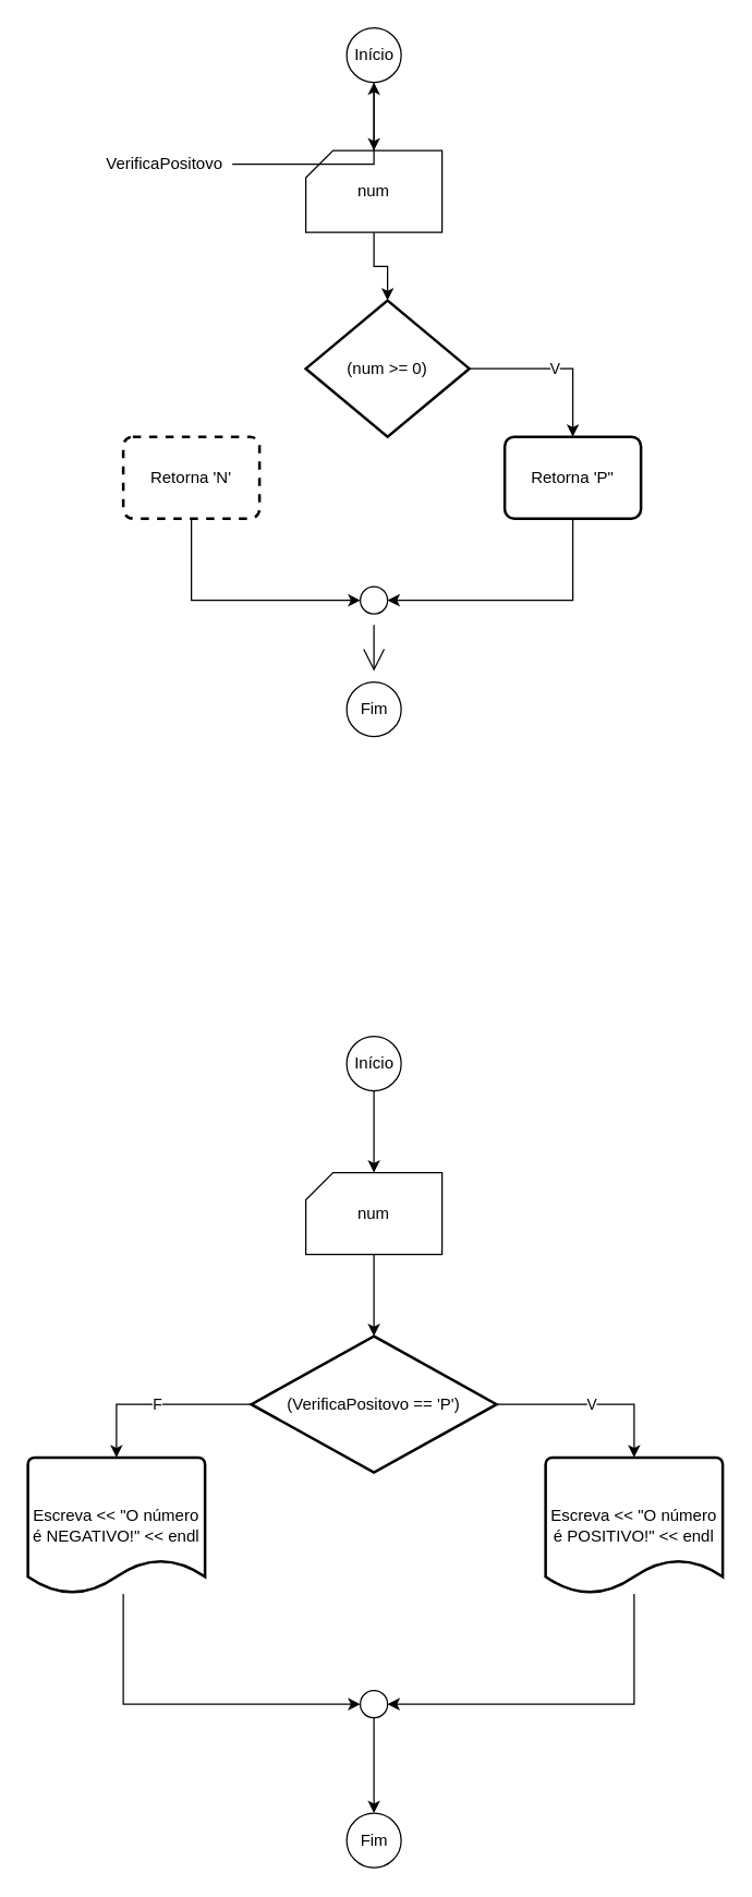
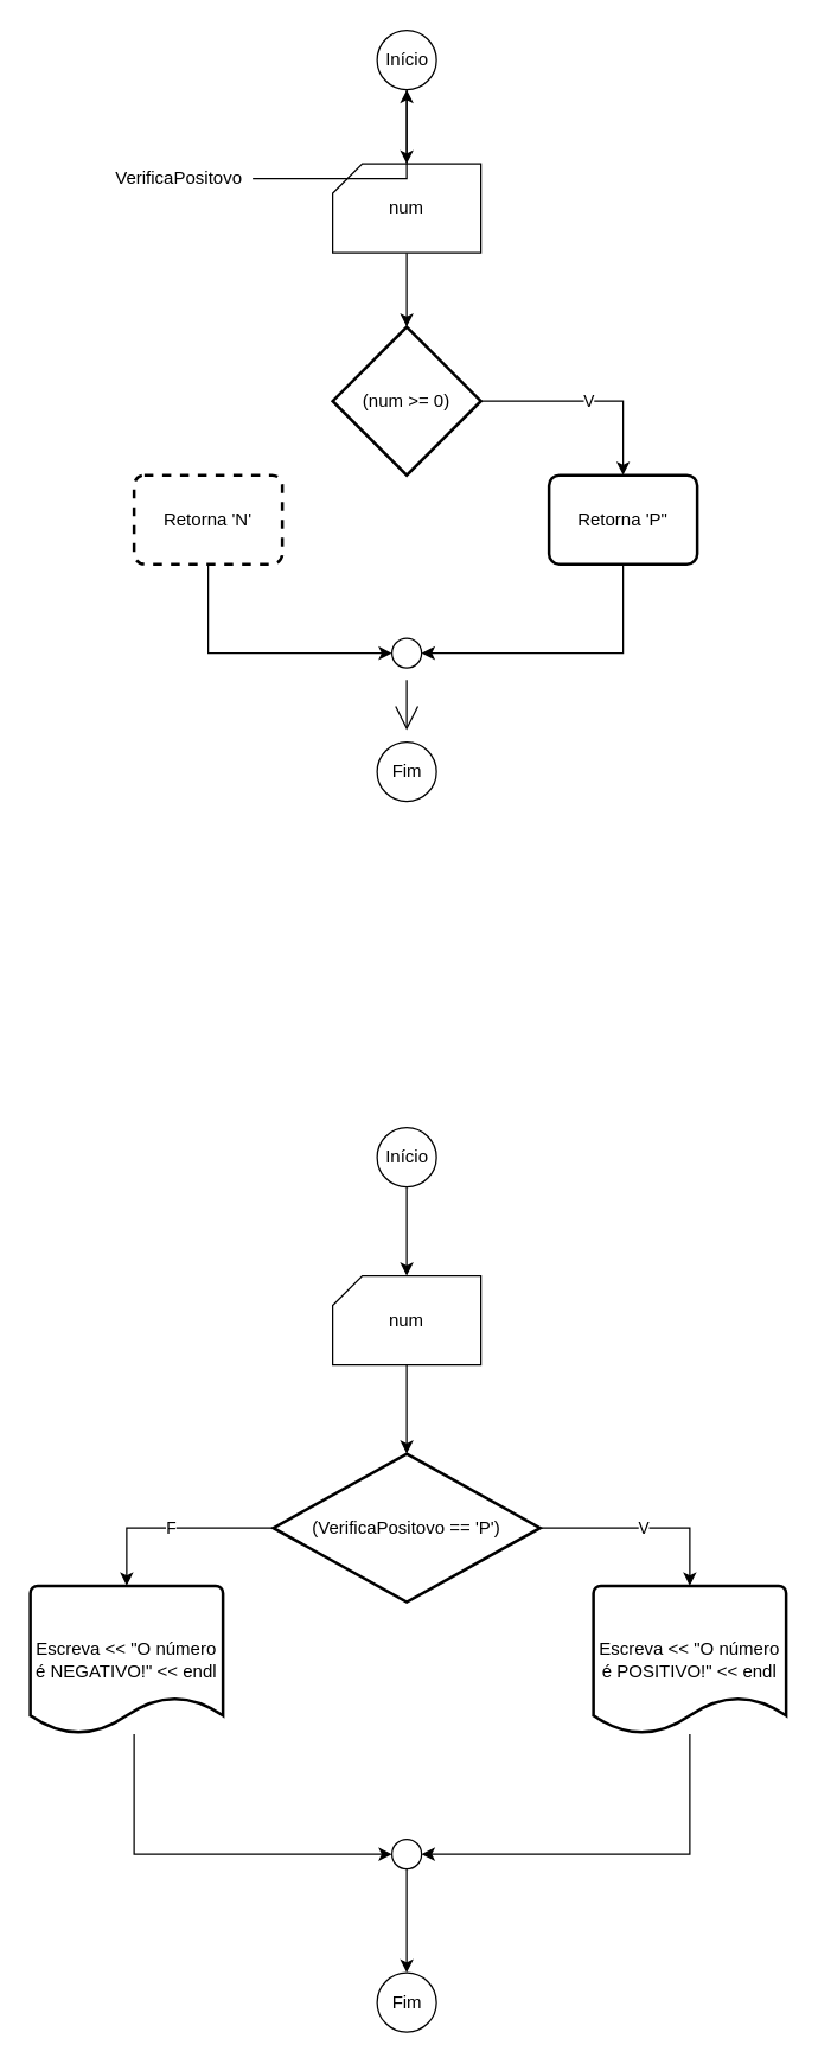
  <mxCell id="0" />
  <mxCell id="1" parent="0" />
  <mxCell id="2" value="" style="edgeStyle=orthogonalEdgeStyle;rounded=0;orthogonalLoop=1;jettySize=auto;html=1;" parent="1" source="3" target="5" edge="1"><mxGeometry relative="1" as="geometry" /></mxCell>
  <mxCell id="3" value="Início" style="verticalLabelPosition=middle;verticalAlign=middle;html=1;shape=mxgraph.flowchart.on-page_reference;labelPosition=center;align=center;" parent="1" vertex="1"><mxGeometry x="254" y="20" width="40" height="40" as="geometry" /></mxCell>
  <mxCell id="4" value="" style="edgeStyle=orthogonalEdgeStyle;rounded=0;orthogonalLoop=1;jettySize=auto;html=1;" parent="1" source="5" target="9" edge="1"><mxGeometry relative="1" as="geometry" /></mxCell>
  <mxCell id="5" value="num" style="verticalLabelPosition=middle;verticalAlign=middle;html=1;shape=card;whiteSpace=wrap;size=20;arcSize=12;labelPosition=center;align=center;" parent="1" vertex="1"><mxGeometry x="224" y="110" width="100" height="60" as="geometry" /></mxCell>
  <mxCell id="6" value="" style="edgeStyle=orthogonalEdgeStyle;rounded=0;orthogonalLoop=1;jettySize=auto;html=1;" parent="1" source="7" target="3" edge="1"><mxGeometry relative="1" as="geometry" /></mxCell>
  <mxCell id="7" value="VerificaPositovo" style="text;html=1;align=center;verticalAlign=middle;resizable=0;points=[];autosize=1;strokeColor=none;fillColor=none;" parent="1" vertex="1"><mxGeometry x="70" y="110" width="100" height="20" as="geometry" /></mxCell>
  <mxCell id="8" value="V" style="edgeStyle=orthogonalEdgeStyle;rounded=0;orthogonalLoop=1;jettySize=auto;html=1;entryX=0.5;entryY=0;entryDx=0;entryDy=0;" parent="1" source="9" target="11" edge="1"><mxGeometry relative="1" as="geometry" /></mxCell>
- <mxCell id="9" value="(num &amp;gt;= 0)" style="strokeWidth=2;html=1;shape=mxgraph.flowchart.decision;whiteSpace=wrap;" parent="1" vertex="1"><mxGeometry x="224" y="220" width="120" height="100" as="geometry" /></mxCell>
+ <mxCell id="9" value="(num &amp;gt;= 0)" style="strokeWidth=2;html=1;shape=mxgraph.flowchart.decision;whiteSpace=wrap;" parent="1" vertex="1"><mxGeometry x="224" y="220" width="100" height="100" as="geometry" /></mxCell>
  <mxCell id="10" style="edgeStyle=orthogonalEdgeStyle;rounded=0;orthogonalLoop=1;jettySize=auto;html=1;entryX=1;entryY=0.5;entryDx=0;entryDy=0;entryPerimeter=0;" parent="1" source="11" target="15" edge="1"><mxGeometry relative="1" as="geometry"><Array as="points"><mxPoint x="420" y="440" /></Array></mxGeometry></mxCell>
  <mxCell id="11" value="Retorna 'P&quot;" style="rounded=1;whiteSpace=wrap;html=1;absoluteArcSize=1;arcSize=14;strokeWidth=2;" parent="1" vertex="1"><mxGeometry x="370" y="320" width="100" height="60" as="geometry" /></mxCell>
  <mxCell id="12" style="edgeStyle=orthogonalEdgeStyle;rounded=0;orthogonalLoop=1;jettySize=auto;html=1;entryX=0;entryY=0.5;entryDx=0;entryDy=0;entryPerimeter=0;" parent="1" source="13" target="15" edge="1"><mxGeometry relative="1" as="geometry"><Array as="points"><mxPoint x="140" y="440" /></Array></mxGeometry></mxCell>
  <mxCell id="13" value="Retorna 'N'" style="rounded=1;whiteSpace=wrap;html=1;absoluteArcSize=1;arcSize=14;strokeWidth=2;dashed=1;" parent="1" vertex="1"><mxGeometry x="90" y="320" width="100" height="60" as="geometry" /></mxCell>
  <mxCell id="14" value="" style="edgeStyle=none;curved=1;rounded=0;orthogonalLoop=1;jettySize=auto;html=1;endArrow=open;startSize=14;endSize=14;sourcePerimeterSpacing=8;targetPerimeterSpacing=8;" edge="1" parent="1" source="15" target="16"><mxGeometry relative="1" as="geometry" /></mxCell>
  <mxCell id="15" value="" style="verticalLabelPosition=bottom;verticalAlign=top;html=1;shape=mxgraph.flowchart.on-page_reference;" parent="1" vertex="1"><mxGeometry x="264" y="430" width="20" height="20" as="geometry" /></mxCell>
  <mxCell id="16" value="Fim" style="verticalLabelPosition=middle;verticalAlign=middle;html=1;shape=mxgraph.flowchart.on-page_reference;labelPosition=center;align=center;" parent="1" vertex="1"><mxGeometry x="254" y="500" width="40" height="40" as="geometry" /></mxCell>
  <mxCell id="17" value="" style="edgeStyle=orthogonalEdgeStyle;rounded=0;orthogonalLoop=1;jettySize=auto;html=1;" parent="1" source="18" target="20" edge="1"><mxGeometry relative="1" as="geometry" /></mxCell>
  <mxCell id="18" value="Início" style="verticalLabelPosition=middle;verticalAlign=middle;html=1;shape=mxgraph.flowchart.on-page_reference;labelPosition=center;align=center;" parent="1" vertex="1"><mxGeometry x="254" y="760" width="40" height="40" as="geometry" /></mxCell>
  <mxCell id="19" value="" style="edgeStyle=orthogonalEdgeStyle;rounded=0;orthogonalLoop=1;jettySize=auto;html=1;" parent="1" source="20" edge="1"><mxGeometry relative="1" as="geometry"><mxPoint x="274" y="980" as="targetPoint" /></mxGeometry></mxCell>
  <mxCell id="20" value="num" style="verticalLabelPosition=middle;verticalAlign=middle;html=1;shape=card;whiteSpace=wrap;size=20;arcSize=12;labelPosition=center;align=center;" parent="1" vertex="1"><mxGeometry x="224" y="860" width="100" height="60" as="geometry" /></mxCell>
  <mxCell id="21" value="V" style="edgeStyle=orthogonalEdgeStyle;rounded=0;orthogonalLoop=1;jettySize=auto;html=1;entryX=0.5;entryY=0;entryDx=0;entryDy=0;entryPerimeter=0;" parent="1" source="23" target="25" edge="1"><mxGeometry relative="1" as="geometry" /></mxCell>
  <mxCell id="22" value="F" style="edgeStyle=orthogonalEdgeStyle;rounded=0;orthogonalLoop=1;jettySize=auto;html=1;entryX=0.5;entryY=0;entryDx=0;entryDy=0;entryPerimeter=0;" parent="1" source="23" target="27" edge="1"><mxGeometry relative="1" as="geometry" /></mxCell>
  <mxCell id="23" value="(VerificaPositovo == 'P')" style="strokeWidth=2;html=1;shape=mxgraph.flowchart.decision;whiteSpace=wrap;" parent="1" vertex="1"><mxGeometry x="184" y="980" width="180" height="100" as="geometry" /></mxCell>
  <mxCell id="24" style="edgeStyle=orthogonalEdgeStyle;rounded=0;orthogonalLoop=1;jettySize=auto;html=1;entryX=1;entryY=0.5;entryDx=0;entryDy=0;entryPerimeter=0;" parent="1" source="25" target="29" edge="1"><mxGeometry relative="1" as="geometry"><Array as="points"><mxPoint x="465" y="1250" /></Array></mxGeometry></mxCell>
  <mxCell id="25" value="Escreva &amp;lt;&amp;lt; &quot;O número é POSITIVO!&quot; &amp;lt;&amp;lt; endl" style="strokeWidth=2;html=1;shape=mxgraph.flowchart.document2;whiteSpace=wrap;size=0.25;" parent="1" vertex="1"><mxGeometry x="400" y="1069" width="130" height="100" as="geometry" /></mxCell>
  <mxCell id="26" style="edgeStyle=orthogonalEdgeStyle;rounded=0;orthogonalLoop=1;jettySize=auto;html=1;entryX=0;entryY=0.5;entryDx=0;entryDy=0;entryPerimeter=0;" parent="1" source="27" target="29" edge="1"><mxGeometry relative="1" as="geometry"><Array as="points"><mxPoint x="90" y="1250" /></Array></mxGeometry></mxCell>
  <mxCell id="27" value="Escreva &amp;lt;&amp;lt; &quot;O número é NEGATIVO!&quot; &amp;lt;&amp;lt; endl" style="strokeWidth=2;html=1;shape=mxgraph.flowchart.document2;whiteSpace=wrap;size=0.25;" parent="1" vertex="1"><mxGeometry x="20" y="1069" width="130" height="100" as="geometry" /></mxCell>
  <mxCell id="28" value="" style="edgeStyle=orthogonalEdgeStyle;rounded=0;orthogonalLoop=1;jettySize=auto;html=1;" parent="1" source="29" target="30" edge="1"><mxGeometry relative="1" as="geometry" /></mxCell>
  <mxCell id="29" value="" style="verticalLabelPosition=bottom;verticalAlign=top;html=1;shape=mxgraph.flowchart.on-page_reference;" parent="1" vertex="1"><mxGeometry x="264" y="1240" width="20" height="20" as="geometry" /></mxCell>
  <mxCell id="30" value="Fim" style="verticalLabelPosition=middle;verticalAlign=middle;html=1;shape=mxgraph.flowchart.on-page_reference;labelPosition=center;align=center;" parent="1" vertex="1"><mxGeometry x="254" y="1330" width="40" height="40" as="geometry" /></mxCell>
